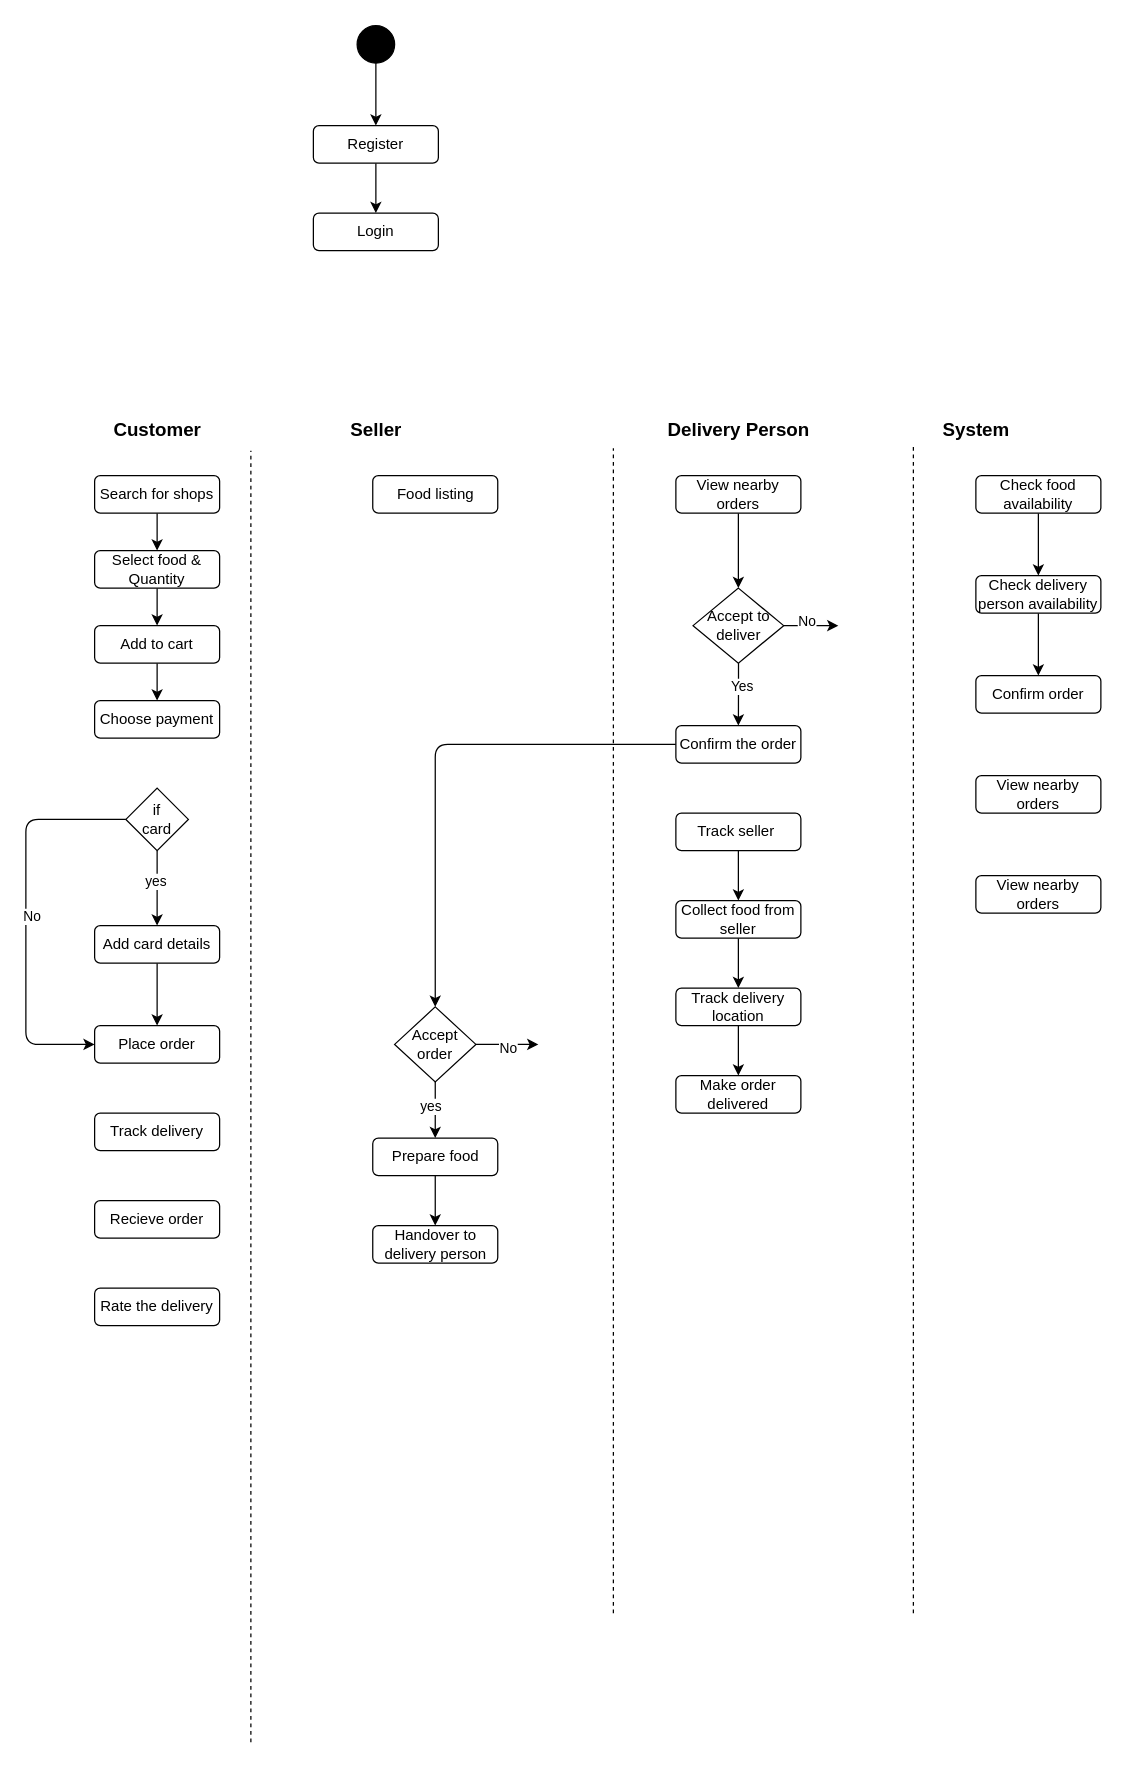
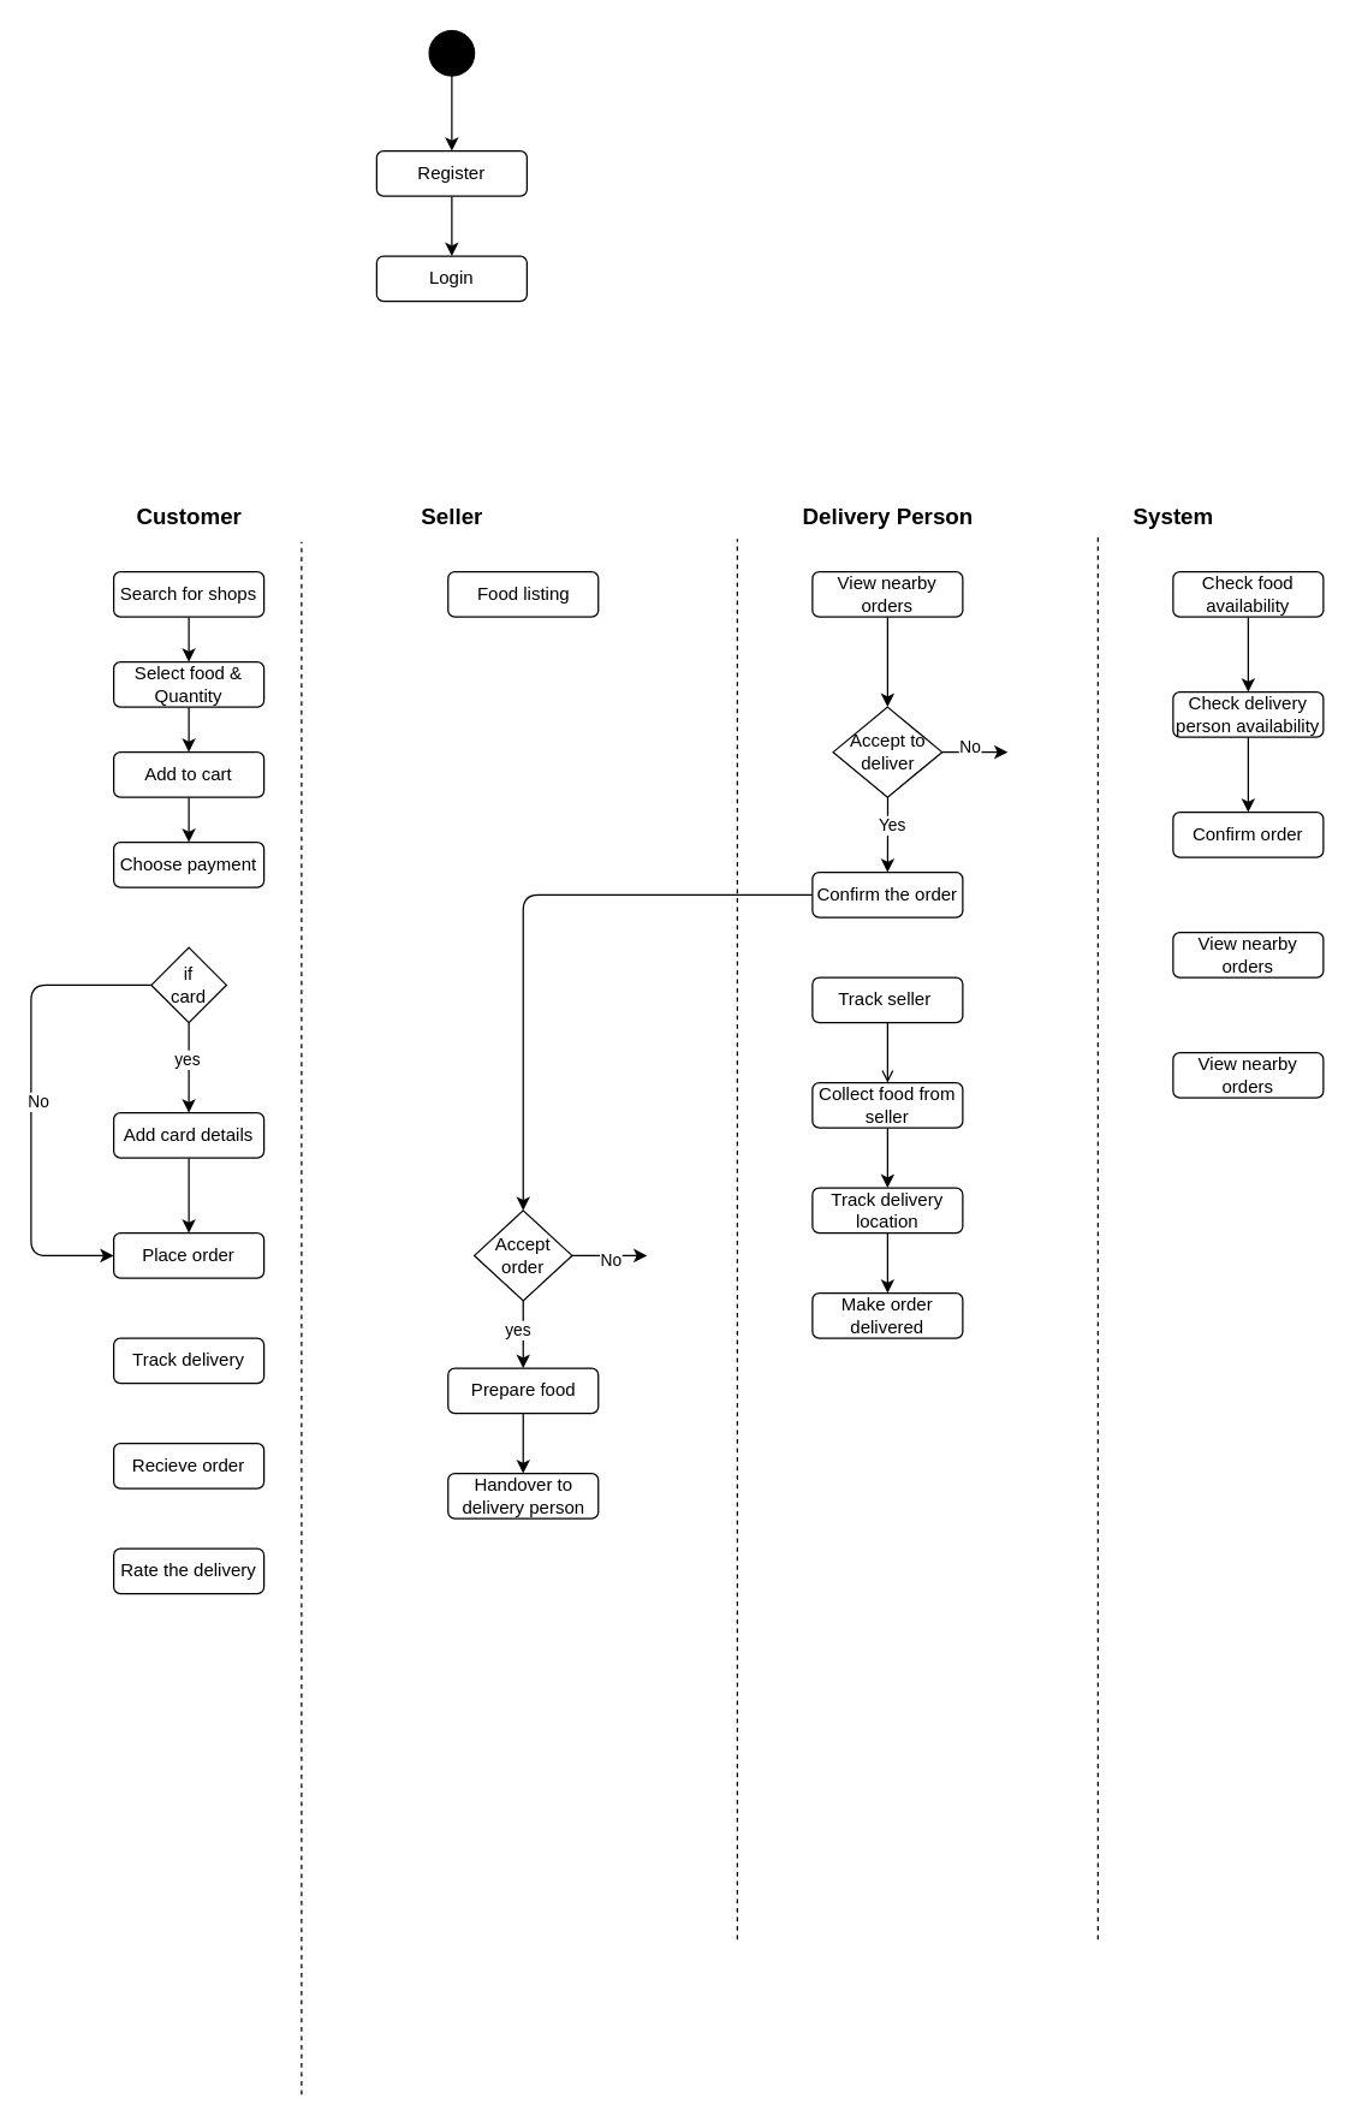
  <mxCell id="0" />
  <mxCell id="1" parent="0" />
  <mxCell id="2" value="" style="endArrow=none;html=1;dashed=1;" edge="1" parent="1"><mxGeometry width="50" height="50" relative="1" as="geometry"><mxPoint x="200" y="1393.2" as="sourcePoint" /><mxPoint x="200" y="360" as="targetPoint" /></mxGeometry></mxCell>
  <mxCell id="3" value="" style="endArrow=none;html=1;dashed=1;" edge="1" parent="1"><mxGeometry width="50" height="50" relative="1" as="geometry"><mxPoint x="490" y="1290" as="sourcePoint" /><mxPoint x="490" y="358" as="targetPoint" /></mxGeometry></mxCell>
  <mxCell id="4" style="edgeStyle=none;html=1;entryX=0.5;entryY=0;entryDx=0;entryDy=0;" edge="1" parent="1" source="5" target="14"><mxGeometry relative="1" as="geometry" /></mxCell>
  <mxCell id="5" value="" style="ellipse;whiteSpace=wrap;html=1;fillColor=#000000;" vertex="1" parent="1"><mxGeometry x="285" y="20" width="30" height="30" as="geometry" /></mxCell>
  <mxCell id="6" value="&lt;b&gt;&lt;font style=&quot;font-size: 15px;&quot;&gt;Customer&lt;/font&gt;&lt;/b&gt;" style="text;html=1;align=center;verticalAlign=middle;resizable=0;points=[];autosize=1;strokeColor=none;fillColor=none;" vertex="1" parent="1"><mxGeometry x="80" y="328" width="90" height="30" as="geometry" /></mxCell>
  <mxCell id="7" style="edgeStyle=orthogonalEdgeStyle;html=1;exitX=0.5;exitY=1;exitDx=0;exitDy=0;entryX=0.5;entryY=0;entryDx=0;entryDy=0;" edge="1" parent="1" source="8" target="17"><mxGeometry relative="1" as="geometry" /></mxCell>
  <mxCell id="8" value="Search for shops" style="rounded=1;whiteSpace=wrap;html=1;" vertex="1" parent="1"><mxGeometry x="75" y="380" width="100" height="30" as="geometry" /></mxCell>
  <mxCell id="9" value="&lt;b&gt;&lt;font style=&quot;font-size: 15px;&quot;&gt;Delivery Person&lt;/font&gt;&lt;/b&gt;" style="text;html=1;align=center;verticalAlign=middle;resizable=0;points=[];autosize=1;strokeColor=none;fillColor=none;" vertex="1" parent="1"><mxGeometry x="520" y="328" width="140" height="30" as="geometry" /></mxCell>
  <mxCell id="10" value="&lt;b&gt;&lt;font style=&quot;font-size: 15px;&quot;&gt;Seller&lt;/font&gt;&lt;/b&gt;" style="text;html=1;align=center;verticalAlign=middle;resizable=0;points=[];autosize=1;strokeColor=none;fillColor=none;" vertex="1" parent="1"><mxGeometry x="270" y="328" width="60" height="30" as="geometry" /></mxCell>
  <mxCell id="11" value="&lt;b&gt;&lt;font style=&quot;font-size: 15px;&quot;&gt;System&lt;/font&gt;&lt;/b&gt;" style="text;html=1;align=center;verticalAlign=middle;resizable=0;points=[];autosize=1;strokeColor=none;fillColor=none;" vertex="1" parent="1"><mxGeometry x="740" y="328" width="80" height="30" as="geometry" /></mxCell>
  <mxCell id="12" value="" style="endArrow=none;html=1;dashed=1;" edge="1" parent="1"><mxGeometry width="50" height="50" relative="1" as="geometry"><mxPoint x="730" y="1290" as="sourcePoint" /><mxPoint x="730" y="355" as="targetPoint" /></mxGeometry></mxCell>
  <mxCell id="13" style="edgeStyle=none;html=1;entryX=0.5;entryY=0;entryDx=0;entryDy=0;" edge="1" parent="1" source="14" target="15"><mxGeometry relative="1" as="geometry" /></mxCell>
  <mxCell id="14" value="Register" style="rounded=1;whiteSpace=wrap;html=1;" vertex="1" parent="1"><mxGeometry x="250" y="100" width="100" height="30" as="geometry" /></mxCell>
  <mxCell id="15" value="Login" style="rounded=1;whiteSpace=wrap;html=1;" vertex="1" parent="1"><mxGeometry x="250" y="170" width="100" height="30" as="geometry" /></mxCell>
  <mxCell id="16" style="edgeStyle=orthogonalEdgeStyle;html=1;exitX=0.5;exitY=1;exitDx=0;exitDy=0;entryX=0.5;entryY=0;entryDx=0;entryDy=0;" edge="1" parent="1" source="17" target="20"><mxGeometry relative="1" as="geometry" /></mxCell>
  <mxCell id="17" value="Select food &amp;amp; Quantity" style="rounded=1;whiteSpace=wrap;html=1;" vertex="1" parent="1"><mxGeometry x="75" y="440" width="100" height="30" as="geometry" /></mxCell>
  <mxCell id="18" value="Choose payment" style="rounded=1;whiteSpace=wrap;html=1;" vertex="1" parent="1"><mxGeometry x="75" y="560" width="100" height="30" as="geometry" /></mxCell>
  <mxCell id="19" style="edgeStyle=orthogonalEdgeStyle;html=1;entryX=0.5;entryY=0;entryDx=0;entryDy=0;" edge="1" parent="1" source="20" target="18"><mxGeometry relative="1" as="geometry" /></mxCell>
  <mxCell id="20" value="Add to cart" style="rounded=1;whiteSpace=wrap;html=1;" vertex="1" parent="1"><mxGeometry x="75" y="500" width="100" height="30" as="geometry" /></mxCell>
  <mxCell id="21" style="edgeStyle=orthogonalEdgeStyle;html=1;entryX=0.5;entryY=0;entryDx=0;entryDy=0;" edge="1" parent="1" source="25" target="27"><mxGeometry relative="1" as="geometry" /></mxCell>
  <mxCell id="22" value="yes" style="edgeLabel;html=1;align=center;verticalAlign=middle;resizable=0;points=[];" vertex="1" connectable="0" parent="21"><mxGeometry x="-0.213" y="-2" relative="1" as="geometry"><mxPoint as="offset" /></mxGeometry></mxCell>
  <mxCell id="23" style="edgeStyle=orthogonalEdgeStyle;html=1;entryX=0;entryY=0.5;entryDx=0;entryDy=0;" edge="1" parent="1" source="25" target="28"><mxGeometry relative="1" as="geometry"><mxPoint x="30" y="840" as="targetPoint" /><Array as="points"><mxPoint x="20" y="655" /><mxPoint x="20" y="835" /></Array></mxGeometry></mxCell>
  <mxCell id="24" value="No" style="edgeLabel;html=1;align=center;verticalAlign=middle;resizable=0;points=[];" vertex="1" connectable="0" parent="23"><mxGeometry x="-0.004" y="4" relative="1" as="geometry"><mxPoint as="offset" /></mxGeometry></mxCell>
  <mxCell id="25" value="if&lt;div&gt;card&lt;/div&gt;" style="rhombus;whiteSpace=wrap;html=1;" vertex="1" parent="1"><mxGeometry x="100" y="630" width="50" height="50" as="geometry" /></mxCell>
  <mxCell id="26" style="edgeStyle=orthogonalEdgeStyle;html=1;" edge="1" parent="1" source="27" target="28"><mxGeometry relative="1" as="geometry" /></mxCell>
  <mxCell id="27" value="Add card details" style="rounded=1;whiteSpace=wrap;html=1;" vertex="1" parent="1"><mxGeometry x="75" y="740" width="100" height="30" as="geometry" /></mxCell>
  <mxCell id="28" value="Place order" style="rounded=1;whiteSpace=wrap;html=1;" vertex="1" parent="1"><mxGeometry x="75" y="820" width="100" height="30" as="geometry" /></mxCell>
  <mxCell id="29" value="Track delivery" style="rounded=1;whiteSpace=wrap;html=1;" vertex="1" parent="1"><mxGeometry x="75" y="890" width="100" height="30" as="geometry" /></mxCell>
  <mxCell id="30" value="Recieve order" style="rounded=1;whiteSpace=wrap;html=1;" vertex="1" parent="1"><mxGeometry x="75" y="960" width="100" height="30" as="geometry" /></mxCell>
  <mxCell id="31" value="Rate the delivery" style="rounded=1;whiteSpace=wrap;html=1;" vertex="1" parent="1"><mxGeometry x="75" y="1030" width="100" height="30" as="geometry" /></mxCell>
  <mxCell id="32" value="Food listing" style="rounded=1;whiteSpace=wrap;html=1;" vertex="1" parent="1"><mxGeometry x="297.5" y="380" width="100" height="30" as="geometry" /></mxCell>
  <mxCell id="33" style="edgeStyle=orthogonalEdgeStyle;html=1;entryX=0.5;entryY=0;entryDx=0;entryDy=0;" edge="1" parent="1" source="34" target="40"><mxGeometry relative="1" as="geometry" /></mxCell>
  <mxCell id="34" value="Prepare food" style="rounded=1;whiteSpace=wrap;html=1;" vertex="1" parent="1"><mxGeometry x="297.5" y="910" width="100" height="30" as="geometry" /></mxCell>
  <mxCell id="35" style="edgeStyle=orthogonalEdgeStyle;html=1;entryX=0.5;entryY=0;entryDx=0;entryDy=0;" edge="1" parent="1" source="39" target="34"><mxGeometry relative="1" as="geometry" /></mxCell>
  <mxCell id="36" value="yes" style="edgeLabel;html=1;align=center;verticalAlign=middle;resizable=0;points=[];" vertex="1" connectable="0" parent="35"><mxGeometry x="-0.147" y="-4" relative="1" as="geometry"><mxPoint as="offset" /></mxGeometry></mxCell>
  <mxCell id="37" style="edgeStyle=orthogonalEdgeStyle;html=1;" edge="1" parent="1" source="39"><mxGeometry relative="1" as="geometry"><mxPoint x="430" y="835" as="targetPoint" /></mxGeometry></mxCell>
  <mxCell id="38" value="No" style="edgeLabel;html=1;align=center;verticalAlign=middle;resizable=0;points=[];" vertex="1" connectable="0" parent="37"><mxGeometry x="0.011" y="-2" relative="1" as="geometry"><mxPoint as="offset" /></mxGeometry></mxCell>
  <mxCell id="39" value="Accept&lt;div&gt;order&lt;/div&gt;" style="rhombus;whiteSpace=wrap;html=1;" vertex="1" parent="1"><mxGeometry x="315" y="805" width="65" height="60" as="geometry" /></mxCell>
  <mxCell id="40" value="Handover to delivery person" style="rounded=1;whiteSpace=wrap;html=1;" vertex="1" parent="1"><mxGeometry x="297.5" y="980" width="100" height="30" as="geometry" /></mxCell>
  <mxCell id="41" style="edgeStyle=orthogonalEdgeStyle;html=1;entryX=0.5;entryY=0;entryDx=0;entryDy=0;" edge="1" parent="1" source="42" target="56"><mxGeometry relative="1" as="geometry" /></mxCell>
  <mxCell id="42" value="View nearby orders" style="rounded=1;whiteSpace=wrap;html=1;" vertex="1" parent="1"><mxGeometry x="540" y="380" width="100" height="30" as="geometry" /></mxCell>
  <mxCell id="43" style="edgeStyle=orthogonalEdgeStyle;html=1;" edge="1" parent="1" source="44" target="39"><mxGeometry relative="1" as="geometry" /></mxCell>
  <mxCell id="44" value="Confirm the order" style="rounded=1;whiteSpace=wrap;html=1;" vertex="1" parent="1"><mxGeometry x="540" y="580" width="100" height="30" as="geometry" /></mxCell>
- <mxCell id="45" style="edgeStyle=orthogonalEdgeStyle;html=1;entryX=0.5;entryY=0;entryDx=0;entryDy=0;" edge="1" parent="1" source="46" target="48"><mxGeometry relative="1" as="geometry" /></mxCell>
+ <mxCell id="45" style="edgeStyle=orthogonalEdgeStyle;html=1;entryX=0.5;entryY=0;entryDx=0;entryDy=0;endArrow=open;" edge="1" parent="1" source="46" target="48"><mxGeometry relative="1" as="geometry" /></mxCell>
  <mxCell id="46" value="Track seller&amp;nbsp;" style="rounded=1;whiteSpace=wrap;html=1;" vertex="1" parent="1"><mxGeometry x="540" y="650" width="100" height="30" as="geometry" /></mxCell>
  <mxCell id="47" style="edgeStyle=orthogonalEdgeStyle;html=1;entryX=0.5;entryY=0;entryDx=0;entryDy=0;" edge="1" parent="1" source="48" target="50"><mxGeometry relative="1" as="geometry" /></mxCell>
  <mxCell id="48" value="Collect food from seller" style="rounded=1;whiteSpace=wrap;html=1;" vertex="1" parent="1"><mxGeometry x="540" y="720" width="100" height="30" as="geometry" /></mxCell>
  <mxCell id="49" style="edgeStyle=orthogonalEdgeStyle;html=1;entryX=0.5;entryY=0;entryDx=0;entryDy=0;" edge="1" parent="1" source="50" target="51"><mxGeometry relative="1" as="geometry" /></mxCell>
  <mxCell id="50" value="Track delivery location" style="rounded=1;whiteSpace=wrap;html=1;" vertex="1" parent="1"><mxGeometry x="540" y="790" width="100" height="30" as="geometry" /></mxCell>
  <mxCell id="51" value="Make order delivered" style="rounded=1;whiteSpace=wrap;html=1;" vertex="1" parent="1"><mxGeometry x="540" y="860" width="100" height="30" as="geometry" /></mxCell>
  <mxCell id="52" style="edgeStyle=orthogonalEdgeStyle;html=1;entryX=0.5;entryY=0;entryDx=0;entryDy=0;" edge="1" parent="1" source="56" target="44"><mxGeometry relative="1" as="geometry" /></mxCell>
  <mxCell id="53" value="Yes" style="edgeLabel;html=1;align=center;verticalAlign=middle;resizable=0;points=[];" vertex="1" connectable="0" parent="52"><mxGeometry x="-0.26" y="2" relative="1" as="geometry"><mxPoint as="offset" /></mxGeometry></mxCell>
  <mxCell id="54" style="edgeStyle=orthogonalEdgeStyle;html=1;exitX=1;exitY=0.5;exitDx=0;exitDy=0;" edge="1" parent="1" source="56"><mxGeometry relative="1" as="geometry"><mxPoint x="670" y="500" as="targetPoint" /></mxGeometry></mxCell>
  <mxCell id="55" value="No" style="edgeLabel;html=1;align=center;verticalAlign=middle;resizable=0;points=[];" vertex="1" connectable="0" parent="54"><mxGeometry x="-0.191" y="4" relative="1" as="geometry"><mxPoint as="offset" /></mxGeometry></mxCell>
  <mxCell id="56" value="Accept to deliver" style="rhombus;whiteSpace=wrap;html=1;" vertex="1" parent="1"><mxGeometry x="553.75" y="470" width="72.5" height="60" as="geometry" /></mxCell>
  <mxCell id="57" style="edgeStyle=orthogonalEdgeStyle;html=1;entryX=0.5;entryY=0;entryDx=0;entryDy=0;" edge="1" parent="1" source="58" target="61"><mxGeometry relative="1" as="geometry" /></mxCell>
  <mxCell id="58" value="Check food availability" style="rounded=1;whiteSpace=wrap;html=1;" vertex="1" parent="1"><mxGeometry x="780" y="380" width="100" height="30" as="geometry" /></mxCell>
  <mxCell id="59" value="Confirm order" style="rounded=1;whiteSpace=wrap;html=1;" vertex="1" parent="1"><mxGeometry x="780" y="540" width="100" height="30" as="geometry" /></mxCell>
  <mxCell id="60" style="edgeStyle=orthogonalEdgeStyle;html=1;entryX=0.5;entryY=0;entryDx=0;entryDy=0;" edge="1" parent="1" source="61" target="59"><mxGeometry relative="1" as="geometry" /></mxCell>
  <mxCell id="61" value="Check delivery person availability" style="rounded=1;whiteSpace=wrap;html=1;" vertex="1" parent="1"><mxGeometry x="780" y="460" width="100" height="30" as="geometry" /></mxCell>
  <mxCell id="62" value="View nearby orders" style="rounded=1;whiteSpace=wrap;html=1;" vertex="1" parent="1"><mxGeometry x="780" y="700" width="100" height="30" as="geometry" /></mxCell>
  <mxCell id="63" value="View nearby orders" style="rounded=1;whiteSpace=wrap;html=1;" vertex="1" parent="1"><mxGeometry x="780" y="620" width="100" height="30" as="geometry" /></mxCell>
